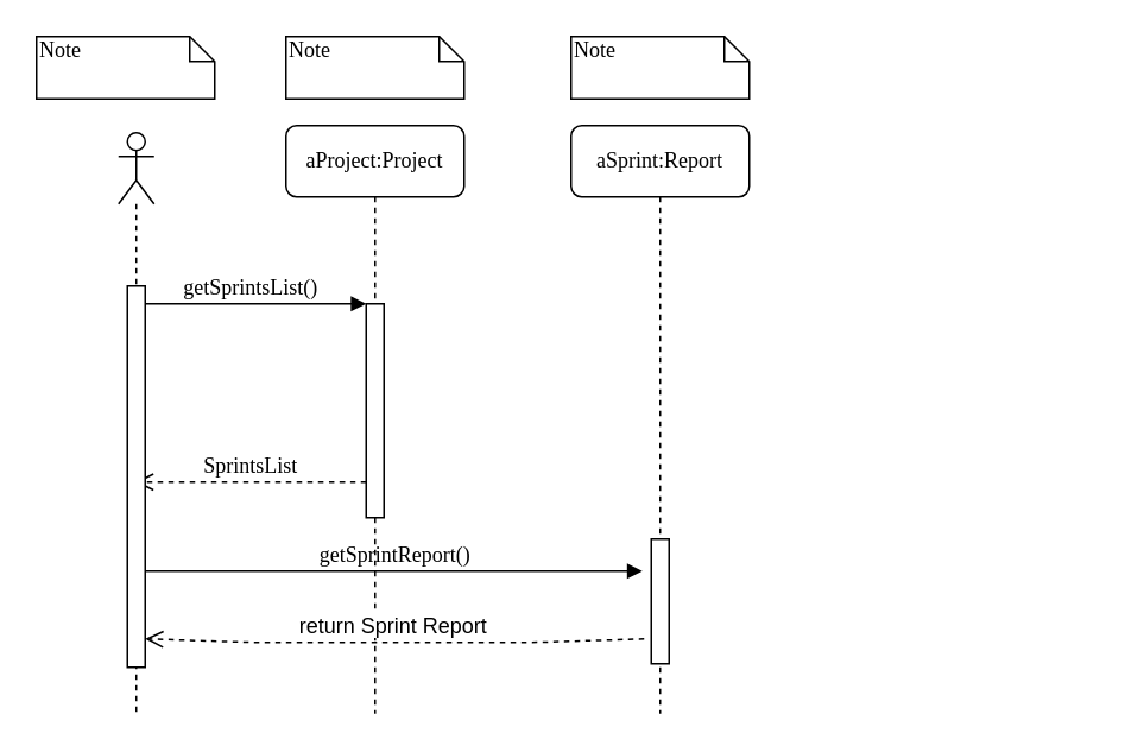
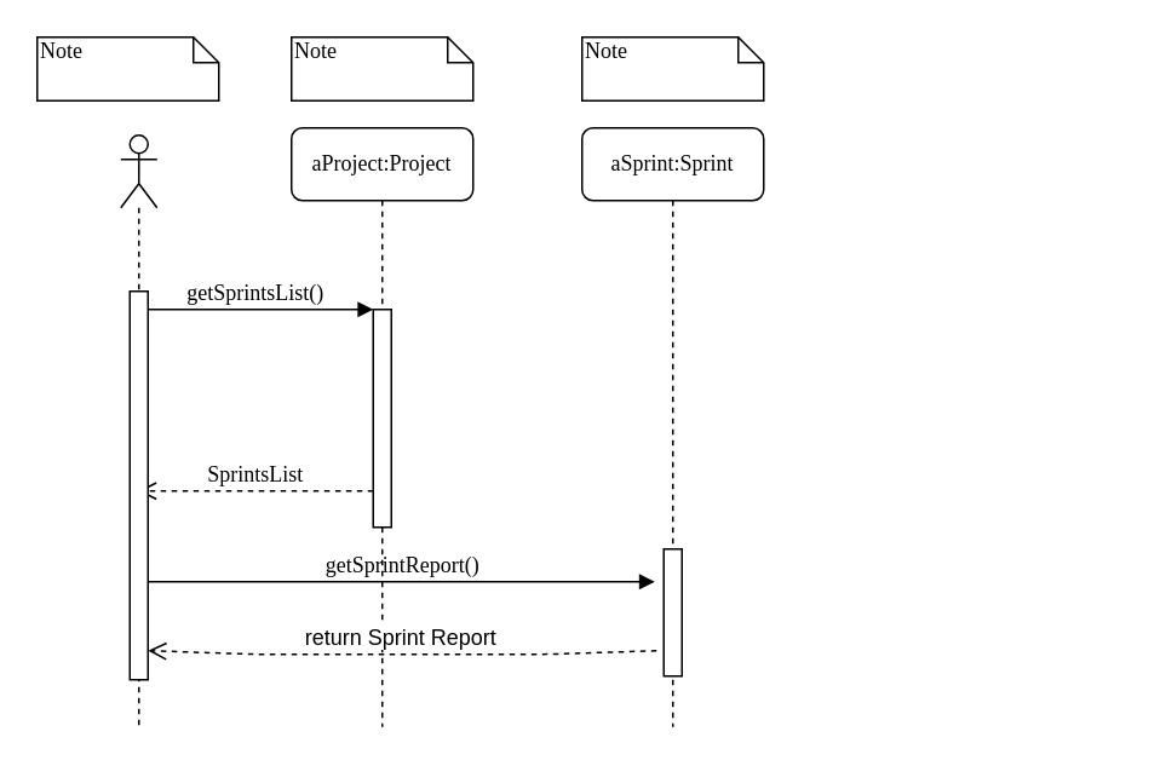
  <mxCell id="0" />
  <mxCell id="1" parent="0" />
  <mxCell id="2" value="aProject:Project" style="shape=umlLifeline;perimeter=lifelinePerimeter;whiteSpace=wrap;html=1;container=1;collapsible=0;recursiveResize=0;outlineConnect=0;rounded=1;shadow=0;comic=0;labelBackgroundColor=none;strokeColor=#000000;strokeWidth=1;fillColor=#FFFFFF;fontFamily=Verdana;fontSize=12;fontColor=#000000;align=center;" vertex="1" parent="1"><mxGeometry x="160" y="70" width="100" height="330" as="geometry" /></mxCell>
  <mxCell id="3" value="" style="html=1;points=[];perimeter=orthogonalPerimeter;rounded=0;shadow=0;comic=0;labelBackgroundColor=none;strokeColor=#000000;strokeWidth=1;fillColor=#FFFFFF;fontFamily=Verdana;fontSize=12;fontColor=#000000;align=center;" vertex="1" parent="2"><mxGeometry x="45" y="100" width="10" height="120" as="geometry" /></mxCell>
- <mxCell id="4" value="aSprint:Report" style="shape=umlLifeline;perimeter=lifelinePerimeter;whiteSpace=wrap;html=1;container=1;collapsible=0;recursiveResize=0;outlineConnect=0;rounded=1;shadow=0;comic=0;labelBackgroundColor=none;strokeColor=#000000;strokeWidth=1;fillColor=#FFFFFF;fontFamily=Verdana;fontSize=12;fontColor=#000000;align=center;" vertex="1" parent="1"><mxGeometry x="320" y="70" width="100" height="330" as="geometry" /></mxCell>
+ <mxCell id="4" value="aSprint:Sprint" style="shape=umlLifeline;perimeter=lifelinePerimeter;whiteSpace=wrap;html=1;container=1;collapsible=0;recursiveResize=0;outlineConnect=0;rounded=1;shadow=0;comic=0;labelBackgroundColor=none;strokeColor=#000000;strokeWidth=1;fillColor=#FFFFFF;fontFamily=Verdana;fontSize=12;fontColor=#000000;align=center;" vertex="1" parent="1"><mxGeometry x="320" y="70" width="100" height="330" as="geometry" /></mxCell>
  <mxCell id="5" value="" style="html=1;points=[];perimeter=orthogonalPerimeter;rounded=0;shadow=0;comic=0;labelBackgroundColor=none;strokeColor=#000000;strokeWidth=1;fillColor=#FFFFFF;fontFamily=Verdana;fontSize=12;fontColor=#000000;align=center;" vertex="1" parent="4"><mxGeometry x="45" y="232" width="10" height="70" as="geometry" /></mxCell>
  <mxCell id="6" value="SprintsList" style="html=1;verticalAlign=bottom;endArrow=open;dashed=1;endSize=8;labelBackgroundColor=none;fontFamily=Verdana;fontSize=12;edgeStyle=elbowEdgeStyle;elbow=vertical;" edge="1" parent="1" source="3" target="11"><mxGeometry relative="1" as="geometry"><mxPoint x="570" y="296" as="targetPoint" /><Array as="points"><mxPoint x="190" y="270" /><mxPoint x="140" y="240" /><mxPoint x="620" y="250" /></Array></mxGeometry></mxCell>
  <mxCell id="7" value="getSprintsList()" style="html=1;verticalAlign=bottom;endArrow=block;entryX=0;entryY=0;labelBackgroundColor=none;fontFamily=Verdana;fontSize=12;edgeStyle=elbowEdgeStyle;elbow=vertical;" edge="1" parent="1" target="3"><mxGeometry relative="1" as="geometry"><mxPoint x="75" y="170" as="sourcePoint" /><mxPoint as="offset" /></mxGeometry></mxCell>
  <mxCell id="8" value="Note" style="shape=note;whiteSpace=wrap;html=1;size=14;verticalAlign=top;align=left;spacingTop=-6;rounded=0;shadow=0;comic=0;labelBackgroundColor=none;strokeColor=#000000;strokeWidth=1;fillColor=#FFFFFF;fontFamily=Verdana;fontSize=12;fontColor=#000000;" vertex="1" parent="1"><mxGeometry x="20" y="20" width="100" height="35" as="geometry" /></mxCell>
  <mxCell id="9" value="Note" style="shape=note;whiteSpace=wrap;html=1;size=14;verticalAlign=top;align=left;spacingTop=-6;rounded=0;shadow=0;comic=0;labelBackgroundColor=none;strokeColor=#000000;strokeWidth=1;fillColor=#FFFFFF;fontFamily=Verdana;fontSize=12;fontColor=#000000;" vertex="1" parent="1"><mxGeometry x="160" y="20" width="100" height="35" as="geometry" /></mxCell>
  <mxCell id="10" value="Note" style="shape=note;whiteSpace=wrap;html=1;size=14;verticalAlign=top;align=left;spacingTop=-6;rounded=0;shadow=0;comic=0;labelBackgroundColor=none;strokeColor=#000000;strokeWidth=1;fillColor=#FFFFFF;fontFamily=Verdana;fontSize=12;fontColor=#000000;" vertex="1" parent="1"><mxGeometry x="320" y="20" width="100" height="35" as="geometry" /></mxCell>
  <mxCell id="11" value="" style="shape=umlLifeline;participant=umlActor;perimeter=lifelinePerimeter;whiteSpace=wrap;html=1;container=1;collapsible=0;recursiveResize=0;verticalAlign=top;spacingTop=36;labelBackgroundColor=#ffffff;outlineConnect=0;" vertex="1" parent="1"><mxGeometry x="66" y="74" width="20" height="326" as="geometry" /></mxCell>
  <mxCell id="12" value="" style="html=1;points=[];perimeter=orthogonalPerimeter;" vertex="1" parent="11"><mxGeometry x="5" y="86" width="10" height="214" as="geometry" /></mxCell>
  <mxCell id="13" value="return Sprint Report" style="html=1;verticalAlign=bottom;endArrow=open;dashed=1;endSize=8;fontSize=12;entryX=1;entryY=0.925;entryDx=0;entryDy=0;entryPerimeter=0;" edge="1" parent="1" target="12"><mxGeometry x="0.007" relative="1" as="geometry"><mxPoint x="361" y="358" as="sourcePoint" /><mxPoint x="81" y="350" as="targetPoint" /><Array as="points"><mxPoint x="300" y="360" /><mxPoint x="140" y="360" /></Array><mxPoint as="offset" /></mxGeometry></mxCell>
  <mxCell id="14" value="getSprintReport()" style="html=1;verticalAlign=bottom;endArrow=block;labelBackgroundColor=none;fontFamily=Verdana;fontSize=12;edgeStyle=elbowEdgeStyle;elbow=vertical;" edge="1" parent="1"><mxGeometry relative="1" as="geometry"><mxPoint x="81" y="320" as="sourcePoint" /><mxPoint x="360" y="320" as="targetPoint" /></mxGeometry></mxCell>
